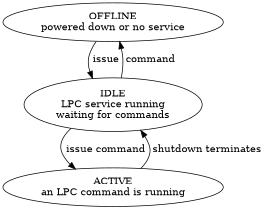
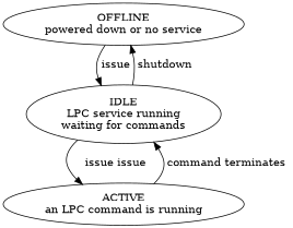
  digraph {
    n1 [label="OFFLINE\npowered down or no service"]
    n2 [label="IDLE\nLPC service running\nwaiting for commands"]
    n3 [label="ACTIVE\nan LPC command is running"]
    n1 -> n2 [label=" issue "]
-   n2 -> n1 [label=" command "]
-   n2 -> n3 [label=" issue command "]
-   n3 -> n2 [label=" shutdown terminates "]
+   n2 -> n1 [label=" shutdown "]
+   n2 -> n3 [label=" issue issue "]
+   n3 -> n2 [label=" command terminates "]
  }
